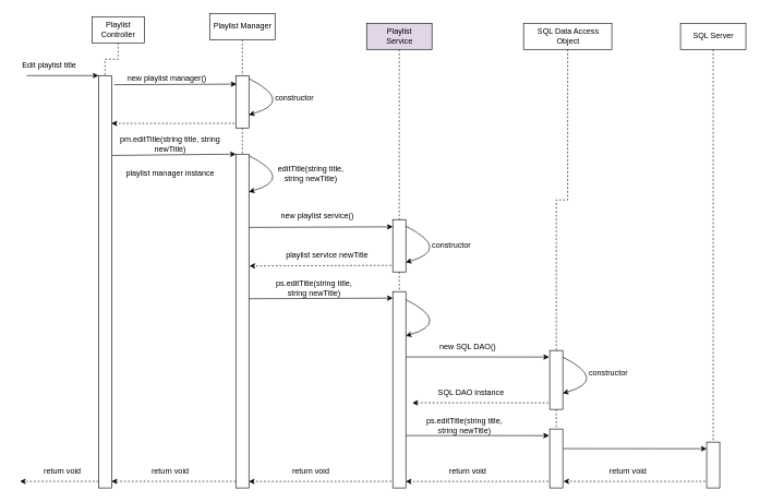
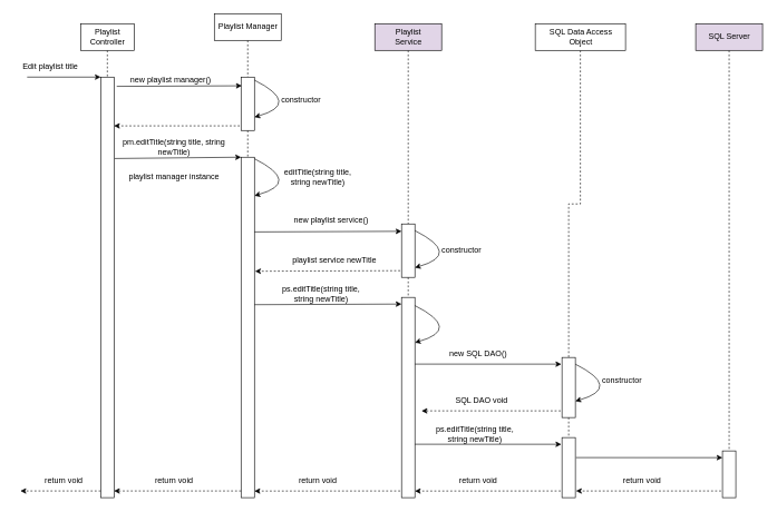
  <mxCell id="0" />
  <mxCell id="1" parent="0" />
  <mxCell id="2" style="edgeStyle=orthogonalEdgeStyle;rounded=0;orthogonalLoop=1;jettySize=auto;html=1;exitX=0.5;exitY=1;exitDx=0;exitDy=0;entryX=0.5;entryY=0;entryDx=0;entryDy=0;endArrow=none;endFill=0;dashed=1;" parent="1" source="3" target="6" edge="1"><mxGeometry relative="1" as="geometry" /></mxCell>
- <mxCell id="3" value="&lt;div&gt;Playlist &lt;br&gt;&lt;/div&gt;&lt;div&gt;Controller&lt;/div&gt;" style="html=1;" parent="1" vertex="1"><mxGeometry x="140" y="25" width="80" height="40" as="geometry" /></mxCell>
+ <mxCell id="3" value="&lt;div&gt;Playlist &lt;br&gt;&lt;/div&gt;&lt;div&gt;Controller&lt;/div&gt;" style="html=1;" parent="1" vertex="1"><mxGeometry x="120" y="35" width="80" height="40" as="geometry" /></mxCell>
  <mxCell id="4" style="edgeStyle=orthogonalEdgeStyle;rounded=0;orthogonalLoop=1;jettySize=auto;html=1;exitX=0.5;exitY=1;exitDx=0;exitDy=0;entryX=0.5;entryY=0;entryDx=0;entryDy=0;dashed=1;endArrow=none;endFill=0;" parent="1" source="5" target="8" edge="1"><mxGeometry relative="1" as="geometry" /></mxCell>
  <mxCell id="5" value="Playlist Manager" style="html=1;" parent="1" vertex="1"><mxGeometry x="320" y="20" width="100" height="40" as="geometry" /></mxCell>
  <mxCell id="6" value="" style="rounded=0;whiteSpace=wrap;html=1;" parent="1" vertex="1"><mxGeometry x="150" y="115" width="20" height="630" as="geometry" /></mxCell>
  <mxCell id="7" style="edgeStyle=orthogonalEdgeStyle;rounded=0;orthogonalLoop=1;jettySize=auto;html=1;exitX=0.5;exitY=1;exitDx=0;exitDy=0;entryX=0.5;entryY=0;entryDx=0;entryDy=0;endArrow=none;endFill=0;dashed=1;" parent="1" source="8" target="21" edge="1"><mxGeometry relative="1" as="geometry" /></mxCell>
  <mxCell id="8" value="" style="rounded=0;whiteSpace=wrap;html=1;" parent="1" vertex="1"><mxGeometry x="360" y="115" width="20" height="80" as="geometry" /></mxCell>
  <mxCell id="9" value="new playlist manager()" style="text;html=1;strokeColor=none;fillColor=none;align=center;verticalAlign=middle;whiteSpace=wrap;rounded=0;" parent="1" vertex="1"><mxGeometry x="190" y="105" width="130" height="30" as="geometry" /></mxCell>
  <mxCell id="10" style="edgeStyle=orthogonalEdgeStyle;rounded=0;orthogonalLoop=1;jettySize=auto;html=1;exitX=0.5;exitY=1;exitDx=0;exitDy=0;entryX=0.5;entryY=0;entryDx=0;entryDy=0;dashed=1;endArrow=none;endFill=0;" parent="1" source="11" target="25" edge="1"><mxGeometry relative="1" as="geometry" /></mxCell>
  <mxCell id="11" value="&lt;div&gt;Playlist&lt;/div&gt;&lt;div&gt;Service&lt;br&gt;&lt;/div&gt;" style="html=1;fillColor=#e1d5e7;" parent="1" vertex="1"><mxGeometry x="560" y="35" width="100" height="40" as="geometry" /></mxCell>
  <mxCell id="12" value="" style="endArrow=classic;html=1;rounded=0;exitX=1.2;exitY=0.022;exitDx=0;exitDy=0;exitPerimeter=0;entryX=0.05;entryY=0.163;entryDx=0;entryDy=0;entryPerimeter=0;" parent="1" source="6" target="8" edge="1"><mxGeometry width="50" height="50" relative="1" as="geometry"><mxPoint x="480" y="285" as="sourcePoint" /><mxPoint x="530" y="235" as="targetPoint" /></mxGeometry></mxCell>
  <mxCell id="13" value="" style="curved=1;endArrow=classic;html=1;rounded=0;exitX=1;exitY=0.057;exitDx=0;exitDy=0;exitPerimeter=0;entryX=1;entryY=0.75;entryDx=0;entryDy=0;" parent="1" source="8" target="8" edge="1"><mxGeometry width="50" height="50" relative="1" as="geometry"><mxPoint x="480" y="285" as="sourcePoint" /><mxPoint x="530" y="235" as="targetPoint" /><Array as="points"><mxPoint x="450" y="155" /></Array></mxGeometry></mxCell>
  <mxCell id="14" value="constructor" style="text;html=1;strokeColor=none;fillColor=none;align=center;verticalAlign=middle;whiteSpace=wrap;rounded=0;" parent="1" vertex="1"><mxGeometry x="420" y="135" width="60" height="30" as="geometry" /></mxCell>
  <mxCell id="15" value="" style="endArrow=classic;html=1;rounded=0;entryX=1;entryY=0.116;entryDx=0;entryDy=0;exitX=-0.1;exitY=0.913;exitDx=0;exitDy=0;dashed=1;exitPerimeter=0;entryPerimeter=0;" parent="1" source="8" target="6" edge="1"><mxGeometry width="50" height="50" relative="1" as="geometry"><mxPoint x="480" y="285" as="sourcePoint" /><mxPoint x="530" y="235" as="targetPoint" /></mxGeometry></mxCell>
  <mxCell id="16" value="playlist manager instance" style="text;html=1;strokeColor=none;fillColor=none;align=center;verticalAlign=middle;whiteSpace=wrap;rounded=0;" parent="1" vertex="1"><mxGeometry x="190" y="250" width="140" height="30" as="geometry" /></mxCell>
  <mxCell id="17" value="" style="endArrow=classic;html=1;rounded=0;entryX=0;entryY=0;entryDx=0;entryDy=0;" parent="1" target="6" edge="1"><mxGeometry width="50" height="50" relative="1" as="geometry"><mxPoint x="40" y="115" as="sourcePoint" /><mxPoint x="530" y="235" as="targetPoint" /></mxGeometry></mxCell>
  <mxCell id="18" value="Edit playlist title" style="text;html=1;strokeColor=none;fillColor=none;align=center;verticalAlign=middle;whiteSpace=wrap;rounded=0;" parent="1" vertex="1"><mxGeometry x="20" y="85" width="110" height="30" as="geometry" /></mxCell>
  <mxCell id="19" value="" style="endArrow=classic;html=1;rounded=0;exitX=1.1;exitY=0.05;exitDx=0;exitDy=0;exitPerimeter=0;entryX=0.05;entryY=0.163;entryDx=0;entryDy=0;entryPerimeter=0;" parent="1" edge="1"><mxGeometry width="50" height="50" relative="1" as="geometry"><mxPoint x="171" y="236.96" as="sourcePoint" /><mxPoint x="360" y="235" as="targetPoint" /></mxGeometry></mxCell>
  <mxCell id="20" value="pm.editTitle(string title, string newTitle)" style="text;html=1;strokeColor=none;fillColor=none;align=center;verticalAlign=middle;whiteSpace=wrap;rounded=0;" parent="1" vertex="1"><mxGeometry x="170" y="205" width="180" height="30" as="geometry" /></mxCell>
  <mxCell id="21" value="" style="rounded=0;whiteSpace=wrap;html=1;" parent="1" vertex="1"><mxGeometry x="360" y="235" width="20" height="510" as="geometry" /></mxCell>
  <mxCell id="22" value="" style="curved=1;endArrow=classic;html=1;rounded=0;exitX=1;exitY=0.057;exitDx=0;exitDy=0;exitPerimeter=0;entryX=1;entryY=0.75;entryDx=0;entryDy=0;" parent="1" edge="1"><mxGeometry width="50" height="50" relative="1" as="geometry"><mxPoint x="380" y="237.28" as="sourcePoint" /><mxPoint x="380" y="292.72" as="targetPoint" /><Array as="points"><mxPoint x="450" y="272.72" /></Array></mxGeometry></mxCell>
  <mxCell id="23" value="editTitle(string title, string newTitle)" style="text;html=1;strokeColor=none;fillColor=none;align=center;verticalAlign=middle;whiteSpace=wrap;rounded=0;" parent="1" vertex="1"><mxGeometry x="420" y="250" width="110" height="30" as="geometry" /></mxCell>
  <mxCell id="24" style="edgeStyle=orthogonalEdgeStyle;rounded=0;orthogonalLoop=1;jettySize=auto;html=1;exitX=0.5;exitY=1;exitDx=0;exitDy=0;entryX=0.5;entryY=0;entryDx=0;entryDy=0;dashed=1;endArrow=none;endFill=0;" parent="1" source="25" target="34" edge="1"><mxGeometry relative="1" as="geometry" /></mxCell>
  <mxCell id="25" value="" style="rounded=0;whiteSpace=wrap;html=1;" parent="1" vertex="1"><mxGeometry x="600" y="335" width="20" height="80" as="geometry" /></mxCell>
- <mxCell id="26" value="new playlist service()" style="text;html=1;strokeColor=none;fillColor=none;align=center;verticalAlign=middle;whiteSpace=wrap;rounded=0;" parent="1" vertex="1"><mxGeometry x="420" y="315" width="130" height="30" as="geometry" /></mxCell>
+ <mxCell id="26" value="new playlist service()" style="text;html=1;strokeColor=none;fillColor=none;align=center;verticalAlign=middle;whiteSpace=wrap;rounded=0;" parent="1" vertex="1"><mxGeometry x="430" y="315" width="130" height="30" as="geometry" /></mxCell>
  <mxCell id="27" value="" style="endArrow=classic;html=1;rounded=0;exitX=1.1;exitY=0.05;exitDx=0;exitDy=0;exitPerimeter=0;entryX=0;entryY=0.138;entryDx=0;entryDy=0;entryPerimeter=0;" parent="1" target="25" edge="1"><mxGeometry width="50" height="50" relative="1" as="geometry"><mxPoint x="380" y="346.96" as="sourcePoint" /><mxPoint x="569" y="345" as="targetPoint" /></mxGeometry></mxCell>
  <mxCell id="28" value="" style="curved=1;endArrow=classic;html=1;rounded=0;exitX=1;exitY=0.057;exitDx=0;exitDy=0;exitPerimeter=0;entryX=1;entryY=0.75;entryDx=0;entryDy=0;" parent="1" edge="1"><mxGeometry width="50" height="50" relative="1" as="geometry"><mxPoint x="620" y="345" as="sourcePoint" /><mxPoint x="620" y="400.44" as="targetPoint" /><Array as="points"><mxPoint x="690" y="380.44" /></Array></mxGeometry></mxCell>
  <mxCell id="29" value="constructor" style="text;html=1;strokeColor=none;fillColor=none;align=center;verticalAlign=middle;whiteSpace=wrap;rounded=0;" parent="1" vertex="1"><mxGeometry x="660" y="360" width="60" height="30" as="geometry" /></mxCell>
  <mxCell id="30" value="" style="endArrow=classic;html=1;rounded=0;entryX=1.05;entryY=0.335;entryDx=0;entryDy=0;exitX=-0.1;exitY=0.913;exitDx=0;exitDy=0;dashed=1;exitPerimeter=0;entryPerimeter=0;" parent="1" target="21" edge="1"><mxGeometry width="50" height="50" relative="1" as="geometry"><mxPoint x="598" y="405" as="sourcePoint" /><mxPoint x="410" y="406.96" as="targetPoint" /></mxGeometry></mxCell>
  <mxCell id="31" value="playlist service newTitle" style="text;html=1;strokeColor=none;fillColor=none;align=center;verticalAlign=middle;whiteSpace=wrap;rounded=0;" parent="1" vertex="1"><mxGeometry x="430" y="375" width="140" height="30" as="geometry" /></mxCell>
  <mxCell id="32" value="" style="endArrow=classic;html=1;rounded=0;exitX=1.1;exitY=0.05;exitDx=0;exitDy=0;exitPerimeter=0;entryX=0;entryY=0.138;entryDx=0;entryDy=0;entryPerimeter=0;" parent="1" edge="1"><mxGeometry width="50" height="50" relative="1" as="geometry"><mxPoint x="380" y="455.92" as="sourcePoint" /><mxPoint x="600" y="455" as="targetPoint" /></mxGeometry></mxCell>
  <mxCell id="33" value="ps.editTitle(string title, string newTitle)" style="text;html=1;strokeColor=none;fillColor=none;align=center;verticalAlign=middle;whiteSpace=wrap;rounded=0;" parent="1" vertex="1"><mxGeometry x="410" y="425" width="140" height="30" as="geometry" /></mxCell>
  <mxCell id="34" value="" style="rounded=0;whiteSpace=wrap;html=1;" parent="1" vertex="1"><mxGeometry x="600" y="445" width="20" height="300" as="geometry" /></mxCell>
  <mxCell id="35" value="" style="curved=1;endArrow=classic;html=1;rounded=0;exitX=1;exitY=0.057;exitDx=0;exitDy=0;exitPerimeter=0;entryX=1;entryY=0.75;entryDx=0;entryDy=0;" parent="1" edge="1"><mxGeometry width="50" height="50" relative="1" as="geometry"><mxPoint x="620" y="457.28" as="sourcePoint" /><mxPoint x="620" y="512.72" as="targetPoint" /><Array as="points"><mxPoint x="690" y="492.72" /></Array></mxGeometry></mxCell>
  <mxCell id="36" style="edgeStyle=orthogonalEdgeStyle;rounded=0;orthogonalLoop=1;jettySize=auto;html=1;exitX=0.5;exitY=1;exitDx=0;exitDy=0;dashed=1;endArrow=none;endFill=0;entryX=0.5;entryY=0;entryDx=0;entryDy=0;" parent="1" source="37" target="41" edge="1"><mxGeometry relative="1" as="geometry"><mxPoint x="850" y="505" as="targetPoint" /></mxGeometry></mxCell>
  <mxCell id="37" value="&lt;div&gt;SQL Data Access&lt;/div&gt;&lt;div&gt;Object&lt;br&gt;&lt;/div&gt;" style="html=1;" parent="1" vertex="1"><mxGeometry x="800" y="35" width="135" height="40" as="geometry" /></mxCell>
  <mxCell id="38" value="" style="endArrow=classic;html=1;rounded=0;exitX=1.1;exitY=0.05;exitDx=0;exitDy=0;exitPerimeter=0;entryX=-0.05;entryY=0.111;entryDx=0;entryDy=0;entryPerimeter=0;" parent="1" target="41" edge="1"><mxGeometry width="50" height="50" relative="1" as="geometry"><mxPoint x="620" y="544.92" as="sourcePoint" /><mxPoint x="810" y="544" as="targetPoint" /></mxGeometry></mxCell>
  <mxCell id="39" value="new SQL DAO()" style="text;html=1;strokeColor=none;fillColor=none;align=center;verticalAlign=middle;whiteSpace=wrap;rounded=0;" parent="1" vertex="1"><mxGeometry x="650" y="515" width="130" height="30" as="geometry" /></mxCell>
  <mxCell id="40" style="edgeStyle=orthogonalEdgeStyle;rounded=0;orthogonalLoop=1;jettySize=auto;html=1;exitX=0.5;exitY=1;exitDx=0;exitDy=0;entryX=0.5;entryY=0;entryDx=0;entryDy=0;dashed=1;endArrow=none;endFill=0;" parent="1" source="41" target="48" edge="1"><mxGeometry relative="1" as="geometry" /></mxCell>
  <mxCell id="41" value="" style="rounded=0;whiteSpace=wrap;html=1;" parent="1" vertex="1"><mxGeometry x="840" y="535" width="20" height="90" as="geometry" /></mxCell>
  <mxCell id="42" value="" style="curved=1;endArrow=classic;html=1;rounded=0;exitX=1;exitY=0.057;exitDx=0;exitDy=0;exitPerimeter=0;entryX=1;entryY=0.75;entryDx=0;entryDy=0;" parent="1" edge="1"><mxGeometry width="50" height="50" relative="1" as="geometry"><mxPoint x="860" y="545" as="sourcePoint" /><mxPoint x="860" y="600.44" as="targetPoint" /><Array as="points"><mxPoint x="930" y="580.44" /></Array></mxGeometry></mxCell>
  <mxCell id="43" value="constructor" style="text;html=1;strokeColor=none;fillColor=none;align=center;verticalAlign=middle;whiteSpace=wrap;rounded=0;" parent="1" vertex="1"><mxGeometry x="900" y="555" width="60" height="30" as="geometry" /></mxCell>
  <mxCell id="44" style="edgeStyle=orthogonalEdgeStyle;rounded=0;orthogonalLoop=1;jettySize=auto;html=1;exitX=0.5;exitY=1;exitDx=0;exitDy=0;dashed=1;endArrow=none;endFill=0;entryX=0.5;entryY=0;entryDx=0;entryDy=0;" parent="1" source="45" target="51" edge="1"><mxGeometry relative="1" as="geometry"><mxPoint x="1130" y="615" as="targetPoint" /></mxGeometry></mxCell>
- <mxCell id="45" value="SQL Server" style="html=1;" parent="1" vertex="1"><mxGeometry x="1040" y="35" width="100" height="40" as="geometry" /></mxCell>
+ <mxCell id="45" value="SQL Server" style="html=1;fillColor=#e1d5e7;" parent="1" vertex="1"><mxGeometry x="1040" y="35" width="100" height="40" as="geometry" /></mxCell>
  <mxCell id="46" value="" style="endArrow=classic;html=1;rounded=0;exitX=-0.1;exitY=0.913;exitDx=0;exitDy=0;dashed=1;exitPerimeter=0;" parent="1" edge="1"><mxGeometry width="50" height="50" relative="1" as="geometry"><mxPoint x="838" y="615" as="sourcePoint" /><mxPoint x="630" y="615" as="targetPoint" /></mxGeometry></mxCell>
- <mxCell id="47" value="SQL DAO instance" style="text;html=1;strokeColor=none;fillColor=none;align=center;verticalAlign=middle;whiteSpace=wrap;rounded=0;" parent="1" vertex="1"><mxGeometry x="650" y="585" width="140" height="30" as="geometry" /></mxCell>
+ <mxCell id="47" value="SQL DAO void" style="text;html=1;strokeColor=none;fillColor=none;align=center;verticalAlign=middle;whiteSpace=wrap;rounded=0;" parent="1" vertex="1"><mxGeometry x="650" y="585" width="140" height="30" as="geometry" /></mxCell>
  <mxCell id="48" value="" style="rounded=0;whiteSpace=wrap;html=1;" parent="1" vertex="1"><mxGeometry x="840" y="655" width="20" height="90" as="geometry" /></mxCell>
  <mxCell id="49" value="" style="endArrow=classic;html=1;rounded=0;exitX=1.1;exitY=0.05;exitDx=0;exitDy=0;exitPerimeter=0;entryX=-0.05;entryY=0.111;entryDx=0;entryDy=0;entryPerimeter=0;" parent="1" edge="1"><mxGeometry width="50" height="50" relative="1" as="geometry"><mxPoint x="620" y="665" as="sourcePoint" /><mxPoint x="839" y="665.07" as="targetPoint" /></mxGeometry></mxCell>
  <mxCell id="50" value="ps.editTitle(string title, string newTitle)" style="text;html=1;strokeColor=none;fillColor=none;align=center;verticalAlign=middle;whiteSpace=wrap;rounded=0;" parent="1" vertex="1"><mxGeometry x="640" y="635" width="140" height="30" as="geometry" /></mxCell>
  <mxCell id="51" value="" style="rounded=0;whiteSpace=wrap;html=1;" parent="1" vertex="1"><mxGeometry x="1080" y="675" width="20" height="70" as="geometry" /></mxCell>
  <mxCell id="52" value="" style="endArrow=classic;html=1;rounded=0;exitX=1.1;exitY=0.05;exitDx=0;exitDy=0;exitPerimeter=0;entryX=-0.05;entryY=0.111;entryDx=0;entryDy=0;entryPerimeter=0;" parent="1" edge="1"><mxGeometry width="50" height="50" relative="1" as="geometry"><mxPoint x="861" y="685" as="sourcePoint" /><mxPoint x="1080" y="685.07" as="targetPoint" /></mxGeometry></mxCell>
  <mxCell id="53" value="" style="endArrow=classic;html=1;rounded=0;exitX=-0.1;exitY=0.913;exitDx=0;exitDy=0;dashed=1;exitPerimeter=0;entryX=1.05;entryY=0.889;entryDx=0;entryDy=0;entryPerimeter=0;" parent="1" target="48" edge="1"><mxGeometry width="50" height="50" relative="1" as="geometry"><mxPoint x="1078" y="735" as="sourcePoint" /><mxPoint x="870" y="735" as="targetPoint" /></mxGeometry></mxCell>
  <mxCell id="54" value="" style="endArrow=classic;html=1;rounded=0;exitX=-0.1;exitY=0.913;exitDx=0;exitDy=0;dashed=1;exitPerimeter=0;entryX=1;entryY=0.967;entryDx=0;entryDy=0;entryPerimeter=0;" parent="1" target="34" edge="1"><mxGeometry width="50" height="50" relative="1" as="geometry"><mxPoint x="838" y="735" as="sourcePoint" /><mxPoint x="630" y="735" as="targetPoint" /></mxGeometry></mxCell>
  <mxCell id="55" value="" style="endArrow=classic;html=1;rounded=0;exitX=-0.1;exitY=0.913;exitDx=0;exitDy=0;dashed=1;exitPerimeter=0;entryX=1;entryY=0.967;entryDx=0;entryDy=0;entryPerimeter=0;" parent="1" edge="1"><mxGeometry width="50" height="50" relative="1" as="geometry"><mxPoint x="598" y="735" as="sourcePoint" /><mxPoint x="380" y="735.1" as="targetPoint" /></mxGeometry></mxCell>
  <mxCell id="56" value="" style="endArrow=classic;html=1;rounded=0;exitX=-0.1;exitY=0.913;exitDx=0;exitDy=0;dashed=1;exitPerimeter=0;" parent="1" edge="1"><mxGeometry width="50" height="50" relative="1" as="geometry"><mxPoint x="360" y="735" as="sourcePoint" /><mxPoint x="170" y="735" as="targetPoint" /></mxGeometry></mxCell>
  <mxCell id="57" value="return void" style="text;html=1;strokeColor=none;fillColor=none;align=center;verticalAlign=middle;whiteSpace=wrap;rounded=0;" parent="1" vertex="1"><mxGeometry x="925" y="705" width="70" height="30" as="geometry" /></mxCell>
  <mxCell id="58" value="return void" style="text;html=1;strokeColor=none;fillColor=none;align=center;verticalAlign=middle;whiteSpace=wrap;rounded=0;" parent="1" vertex="1"><mxGeometry x="680" y="705" width="70" height="30" as="geometry" /></mxCell>
  <mxCell id="59" value="return void" style="text;html=1;strokeColor=none;fillColor=none;align=center;verticalAlign=middle;whiteSpace=wrap;rounded=0;" parent="1" vertex="1"><mxGeometry x="440" y="705" width="70" height="30" as="geometry" /></mxCell>
  <mxCell id="60" value="return void" style="text;html=1;strokeColor=none;fillColor=none;align=center;verticalAlign=middle;whiteSpace=wrap;rounded=0;" parent="1" vertex="1"><mxGeometry x="225" y="705" width="70" height="30" as="geometry" /></mxCell>
  <mxCell id="61" value="" style="endArrow=classic;html=1;rounded=0;exitX=-0.1;exitY=0.913;exitDx=0;exitDy=0;dashed=1;exitPerimeter=0;" parent="1" edge="1"><mxGeometry width="50" height="50" relative="1" as="geometry"><mxPoint x="150" y="735" as="sourcePoint" /><mxPoint x="30" y="735" as="targetPoint" /></mxGeometry></mxCell>
  <mxCell id="62" value="return void" style="text;html=1;strokeColor=none;fillColor=none;align=center;verticalAlign=middle;whiteSpace=wrap;rounded=0;" parent="1" vertex="1"><mxGeometry x="60" y="705" width="70" height="30" as="geometry" /></mxCell>
